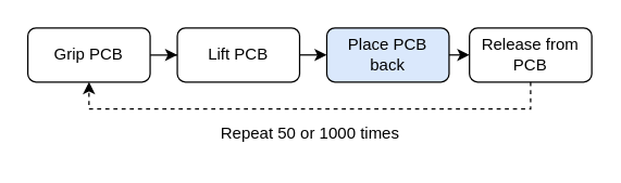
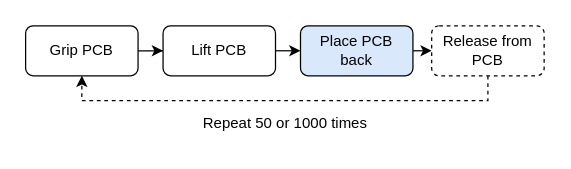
  <mxCell id="0" />
  <mxCell id="1" parent="0" />
  <mxCell id="2" style="edgeStyle=orthogonalEdgeStyle;rounded=0;orthogonalLoop=1;jettySize=auto;html=1;exitX=1;exitY=0.5;exitDx=0;exitDy=0;" edge="1" parent="1" source="3" target="5"><mxGeometry relative="1" as="geometry" /></mxCell>
  <mxCell id="3" value="Grip PCB" style="rounded=1;whiteSpace=wrap;html=1;" vertex="1" parent="1"><mxGeometry x="20" y="20" width="90" height="40" as="geometry" /></mxCell>
  <mxCell id="4" style="edgeStyle=orthogonalEdgeStyle;rounded=0;orthogonalLoop=1;jettySize=auto;html=1;exitX=1;exitY=0.5;exitDx=0;exitDy=0;entryX=0;entryY=0.5;entryDx=0;entryDy=0;" edge="1" parent="1" source="5" target="7"><mxGeometry relative="1" as="geometry" /></mxCell>
  <mxCell id="5" value="Lift PCB" style="rounded=1;whiteSpace=wrap;html=1;" vertex="1" parent="1"><mxGeometry x="130" y="20" width="90" height="40" as="geometry" /></mxCell>
  <mxCell id="6" style="edgeStyle=orthogonalEdgeStyle;rounded=0;orthogonalLoop=1;jettySize=auto;html=1;exitX=1;exitY=0.5;exitDx=0;exitDy=0;entryX=0;entryY=0.5;entryDx=0;entryDy=0;" edge="1" parent="1" source="7" target="9"><mxGeometry relative="1" as="geometry" /></mxCell>
  <mxCell id="7" value="Place PCB &lt;br&gt;back" style="rounded=1;whiteSpace=wrap;html=1;fillColor=#dae8fc;" vertex="1" parent="1"><mxGeometry x="240" y="20" width="90" height="40" as="geometry" /></mxCell>
  <mxCell id="8" style="edgeStyle=orthogonalEdgeStyle;rounded=0;orthogonalLoop=1;jettySize=auto;html=1;exitX=0.5;exitY=1;exitDx=0;exitDy=0;entryX=0.5;entryY=1;entryDx=0;entryDy=0;dashed=1;" edge="1" parent="1" source="9" target="3"><mxGeometry relative="1" as="geometry" /></mxCell>
- <mxCell id="9" value="Release from PCB" style="rounded=1;whiteSpace=wrap;html=1;" vertex="1" parent="1"><mxGeometry x="345" y="20" width="90" height="40" as="geometry" /></mxCell>
+ <mxCell id="9" value="Release from PCB" style="rounded=1;whiteSpace=wrap;html=1;dashed=1;" vertex="1" parent="1"><mxGeometry x="345" y="20" width="90" height="40" as="geometry" /></mxCell>
  <mxCell id="10" value="Repeat 50 or 1000 times" style="text;html=1;align=center;verticalAlign=middle;whiteSpace=wrap;rounded=0;" vertex="1" parent="1"><mxGeometry x="153" y="83" width="150" height="30" as="geometry" /></mxCell>
